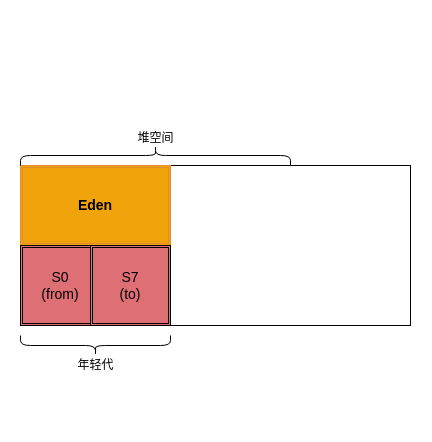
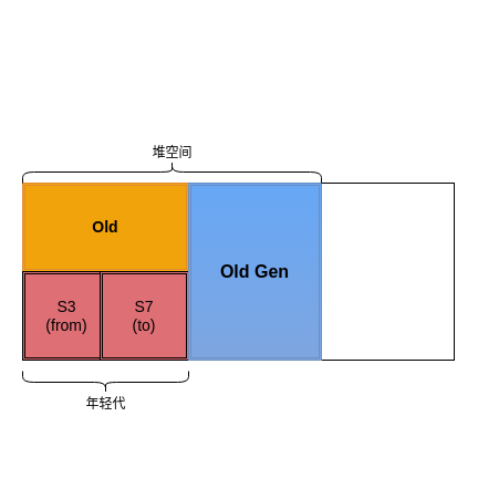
  <mxCell id="0" />
  <mxCell id="1" parent="0" />
  <mxCell id="2" value="" style="rounded=0;whiteSpace=wrap;html=1;" parent="1" vertex="1"><mxGeometry x="20" y="165" width="390" height="160" as="geometry" /></mxCell>
  <mxCell id="3" value="" style="shape=curlyBracket;whiteSpace=wrap;html=1;rounded=1;rotation=-90;" parent="1" vertex="1"><mxGeometry x="85" y="270" width="20" height="150" as="geometry" /></mxCell>
- <mxCell id="4" value="&lt;font color=&quot;#000000&quot; size=&quot;1&quot;&gt;&lt;b style=&quot;font-size: 14px&quot;&gt;Eden&lt;/b&gt;&lt;/font&gt;" style="shape=ext;double=1;rounded=0;whiteSpace=wrap;html=1;fillColor=#f0a30a;strokeColor=#e18c31;fontColor=#ffffff;" parent="1" vertex="1"><mxGeometry x="20" y="165" width="150" height="80" as="geometry" /></mxCell>
- <mxCell id="5" value="&lt;font style=&quot;font-size: 14px&quot; color=&quot;#000000&quot;&gt;S0&lt;br&gt;(from)&lt;br&gt;&lt;/font&gt;" style="shape=ext;double=1;rounded=0;whiteSpace=wrap;html=1;fillColor=#de6f75;strokeColor=#000000;gradientColor=none;" parent="1" vertex="1"><mxGeometry x="20" y="245" width="80" height="80" as="geometry" /></mxCell>
+ <mxCell id="4" value="&lt;font color=&quot;#000000&quot; size=&quot;1&quot;&gt;&lt;b style=&quot;font-size: 14px&quot;&gt;Old&lt;/b&gt;&lt;/font&gt;" style="shape=ext;double=1;rounded=0;whiteSpace=wrap;html=1;fillColor=#f0a30a;strokeColor=#e18c31;fontColor=#ffffff;" parent="1" vertex="1"><mxGeometry x="20" y="165" width="150" height="80" as="geometry" /></mxCell>
+ <mxCell id="5" value="&lt;font style=&quot;font-size: 14px&quot; color=&quot;#000000&quot;&gt;S3&lt;br&gt;(from)&lt;br&gt;&lt;/font&gt;" style="shape=ext;double=1;rounded=0;whiteSpace=wrap;html=1;fillColor=#de6f75;strokeColor=#000000;gradientColor=none;" parent="1" vertex="1"><mxGeometry x="20" y="245" width="80" height="80" as="geometry" /></mxCell>
  <mxCell id="6" value="&lt;font style=&quot;font-size: 14px&quot; color=&quot;#000000&quot;&gt;S7&lt;br&gt;(to)&lt;br&gt;&lt;/font&gt;" style="shape=ext;double=1;rounded=0;whiteSpace=wrap;html=1;fillColor=#de6f75;strokeColor=#000000;gradientColor=none;" parent="1" vertex="1"><mxGeometry x="90" y="245" width="80" height="80" as="geometry" /></mxCell>
+ <mxCell id="7" value="&lt;font color=&quot;#000000&quot; style=&quot;font-size: 16px&quot;&gt;&lt;b&gt;Old Gen&lt;/b&gt;&lt;/font&gt;" style="shape=ext;double=1;rounded=0;whiteSpace=wrap;html=1;fillColor=#67a7f5;strokeColor=#6c8ebf;gradientColor=#7ea6e0;" parent="1" vertex="1"><mxGeometry x="170" y="165" width="120" height="160" as="geometry" /></mxCell>
  <mxCell id="8" value="" style="shape=curlyBracket;whiteSpace=wrap;html=1;rounded=1;rotation=90;" parent="1" vertex="1"><mxGeometry x="145" y="20" width="20" height="270" as="geometry" /></mxCell>
  <mxCell id="9" value="年轻代" style="text;html=1;align=center;verticalAlign=middle;resizable=0;points=[];autosize=1;" parent="1" vertex="1"><mxGeometry x="70" y="355" width="50" height="20" as="geometry" /></mxCell>
  <mxCell id="10" value="堆空间" style="text;html=1;align=center;verticalAlign=middle;resizable=0;points=[];autosize=1;" parent="1" vertex="1"><mxGeometry x="130" y="128" width="50" height="20" as="geometry" /></mxCell>
